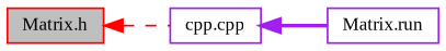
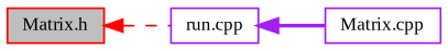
  digraph {
    fontname="Liberation Serif"
    rankdir=LR
    node [color=purple fillcolor=white fontname="Liberation Serif" fontsize=10 shape=record style=filled]
    edge [dir=back fontname="Liberation Serif" fontsize=10 labelfontname=Helvetica labelfontsize=10]
    n1 [color=red fillcolor=grey75 fontcolor=black height=0.2 label="Matrix.h" width=0.4]
-   n2 [height=0.2 label="cpp.cpp" width=0.4]
-   n3 [height=0.2 label="Matrix.run" width=0.4]
+   n2 [height=0.2 label="run.cpp" width=0.4]
+   n3 [height=0.2 label="Matrix.cpp" width=0.4]
    n1 -> n2 [color=red style=dashed]
    n2 -> n3 [color=purple style=bold]
  }
